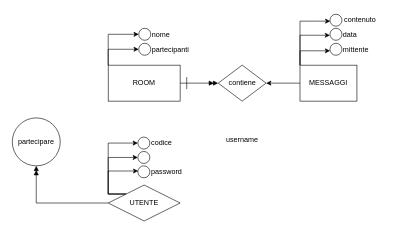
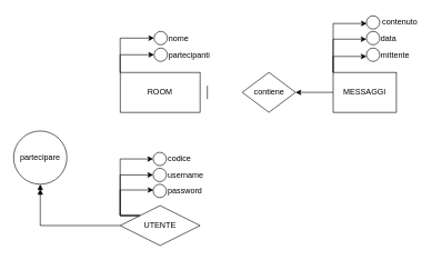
  <mxCell id="0" />
  <mxCell id="1" parent="0" />
  <mxCell id="2" style="edgeStyle=orthogonalEdgeStyle;rounded=0;orthogonalLoop=1;jettySize=auto;html=1;exitX=0;exitY=0;exitDx=0;exitDy=0;entryX=0.01;entryY=0.628;entryDx=0;entryDy=0;entryPerimeter=0;" edge="1" parent="1" source="6" target="23"><mxGeometry relative="1" as="geometry"><Array as="points"><mxPoint x="500" y="84" /></Array></mxGeometry></mxCell>
  <mxCell id="3" style="edgeStyle=orthogonalEdgeStyle;rounded=0;orthogonalLoop=1;jettySize=auto;html=1;exitX=0;exitY=0;exitDx=0;exitDy=0;entryX=0.001;entryY=0.581;entryDx=0;entryDy=0;entryPerimeter=0;" edge="1" parent="1" source="6" target="21"><mxGeometry relative="1" as="geometry"><Array as="points"><mxPoint x="500" y="58" /></Array></mxGeometry></mxCell>
  <mxCell id="4" style="edgeStyle=orthogonalEdgeStyle;rounded=0;orthogonalLoop=1;jettySize=auto;html=1;exitX=0;exitY=0;exitDx=0;exitDy=0;entryX=0.024;entryY=0.579;entryDx=0;entryDy=0;entryPerimeter=0;" edge="1" parent="1" source="6" target="19"><mxGeometry relative="1" as="geometry"><Array as="points"><mxPoint x="500" y="35" /></Array></mxGeometry></mxCell>
  <mxCell id="5" style="edgeStyle=orthogonalEdgeStyle;rounded=0;orthogonalLoop=1;jettySize=auto;html=1;exitX=0;exitY=0.5;exitDx=0;exitDy=0;entryX=1;entryY=0.5;entryDx=0;entryDy=0;endArrow=classic;endFill=1;" edge="1" parent="1" source="6" target="25"><mxGeometry relative="1" as="geometry" /></mxCell>
  <mxCell id="6" value="MESSAGGI" style="rounded=0;whiteSpace=wrap;html=1;" vertex="1" parent="1"><mxGeometry x="500" y="108" width="95" height="60" as="geometry" /></mxCell>
  <mxCell id="7" style="edgeStyle=orthogonalEdgeStyle;rounded=0;orthogonalLoop=1;jettySize=auto;html=1;exitX=0;exitY=0;exitDx=0;exitDy=0;entryX=0;entryY=0.5;entryDx=0;entryDy=0;" edge="1" parent="1" source="10" target="17"><mxGeometry relative="1" as="geometry" /></mxCell>
  <mxCell id="8" style="edgeStyle=orthogonalEdgeStyle;rounded=0;orthogonalLoop=1;jettySize=auto;html=1;exitX=0;exitY=0;exitDx=0;exitDy=0;entryX=0;entryY=0.5;entryDx=0;entryDy=0;" edge="1" parent="1" source="10" target="15"><mxGeometry relative="1" as="geometry" /></mxCell>
- <mxCell id="9" style="edgeStyle=orthogonalEdgeStyle;rounded=0;orthogonalLoop=1;jettySize=auto;html=1;exitX=1;exitY=0.5;exitDx=0;exitDy=0;entryX=0;entryY=0.5;entryDx=0;entryDy=0;endArrow=doubleBlock;endFill=1;" edge="1" parent="1" source="10" target="25"><mxGeometry relative="1" as="geometry" /></mxCell>
  <mxCell id="10" value="ROOM" style="rounded=0;whiteSpace=wrap;html=1;" vertex="1" parent="1"><mxGeometry x="180" y="108" width="120" height="60" as="geometry" /></mxCell>
  <mxCell id="11" style="edgeStyle=orthogonalEdgeStyle;rounded=0;orthogonalLoop=1;jettySize=auto;html=1;exitX=0;exitY=0;exitDx=0;exitDy=0;entryX=0;entryY=0.5;entryDx=0;entryDy=0;" edge="1" parent="1" source="14" target="27"><mxGeometry relative="1" as="geometry"><Array as="points"><mxPoint x="180" y="262" /></Array></mxGeometry></mxCell>
  <mxCell id="12" style="edgeStyle=orthogonalEdgeStyle;rounded=0;orthogonalLoop=1;jettySize=auto;html=1;exitX=0;exitY=0;exitDx=0;exitDy=0;entryX=0;entryY=0.5;entryDx=0;entryDy=0;" edge="1" parent="1" source="14" target="28"><mxGeometry relative="1" as="geometry"><Array as="points"><mxPoint x="180" y="238" /></Array></mxGeometry></mxCell>
  <mxCell id="13" style="edgeStyle=orthogonalEdgeStyle;rounded=0;orthogonalLoop=1;jettySize=auto;html=1;exitX=0;exitY=0.5;exitDx=0;exitDy=0;entryX=0.5;entryY=1;entryDx=0;entryDy=0;endArrow=doubleBlock;endFill=1;" edge="1" parent="1" source="14" target="34"><mxGeometry relative="1" as="geometry" /></mxCell>
  <mxCell id="14" value="UTENTE" style="rhombus;whiteSpace=wrap;html=1;" vertex="1" parent="1"><mxGeometry x="180" y="308" width="120" height="60" as="geometry" /></mxCell>
  <mxCell id="15" value="" style="ellipse;whiteSpace=wrap;html=1;aspect=fixed;" vertex="1" parent="1"><mxGeometry x="231" y="46.5" width="20" height="20" as="geometry" /></mxCell>
  <mxCell id="16" value="nome" style="text;html=1;align=left;verticalAlign=middle;whiteSpace=wrap;rounded=0;" vertex="1" parent="1"><mxGeometry x="251" y="44" width="60" height="25" as="geometry" /></mxCell>
  <mxCell id="17" value="" style="ellipse;whiteSpace=wrap;html=1;aspect=fixed;" vertex="1" parent="1"><mxGeometry x="231" y="71.5" width="20" height="20" as="geometry" /></mxCell>
  <mxCell id="18" value="partecipanti" style="text;html=1;align=left;verticalAlign=middle;whiteSpace=wrap;rounded=0;" vertex="1" parent="1"><mxGeometry x="251" y="69" width="70" height="25" as="geometry" /></mxCell>
  <mxCell id="19" value="" style="ellipse;whiteSpace=wrap;html=1;aspect=fixed;" vertex="1" parent="1"><mxGeometry x="550" y="23" width="20" height="20" as="geometry" /></mxCell>
  <mxCell id="20" value="contenuto" style="text;html=1;align=left;verticalAlign=middle;whiteSpace=wrap;rounded=0;" vertex="1" parent="1"><mxGeometry x="572" y="20.5" width="70" height="25" as="geometry" /></mxCell>
  <mxCell id="21" value="" style="ellipse;whiteSpace=wrap;html=1;aspect=fixed;" vertex="1" parent="1"><mxGeometry x="550" y="46.5" width="20" height="20" as="geometry" /></mxCell>
  <mxCell id="22" value="data" style="text;html=1;align=left;verticalAlign=middle;whiteSpace=wrap;rounded=0;" vertex="1" parent="1"><mxGeometry x="570" y="44" width="60" height="25" as="geometry" /></mxCell>
  <mxCell id="23" value="" style="ellipse;whiteSpace=wrap;html=1;aspect=fixed;" vertex="1" parent="1"><mxGeometry x="550" y="71.5" width="20" height="20" as="geometry" /></mxCell>
  <mxCell id="24" value="mittente" style="text;html=1;align=left;verticalAlign=middle;whiteSpace=wrap;rounded=0;" vertex="1" parent="1"><mxGeometry x="570" y="69" width="60" height="25" as="geometry" /></mxCell>
  <mxCell id="25" value="contiene" style="rhombus;whiteSpace=wrap;html=1;" vertex="1" parent="1"><mxGeometry x="363.5" y="108" width="80" height="60" as="geometry" /></mxCell>
  <mxCell id="26" value="" style="endArrow=none;html=1;rounded=0;" edge="1" parent="1"><mxGeometry width="50" height="50" relative="1" as="geometry"><mxPoint x="311" y="148" as="sourcePoint" /><mxPoint x="311" y="128" as="targetPoint" /></mxGeometry></mxCell>
  <mxCell id="27" value="" style="ellipse;whiteSpace=wrap;html=1;aspect=fixed;" vertex="1" parent="1"><mxGeometry x="229.5" y="252" width="20" height="20" as="geometry" /></mxCell>
  <mxCell id="28" value="" style="ellipse;whiteSpace=wrap;html=1;aspect=fixed;" vertex="1" parent="1"><mxGeometry x="229.5" y="228" width="20" height="20" as="geometry" /></mxCell>
  <mxCell id="29" value="" style="ellipse;whiteSpace=wrap;html=1;aspect=fixed;" vertex="1" parent="1"><mxGeometry x="229.5" y="276" width="20" height="20" as="geometry" /></mxCell>
  <mxCell id="30" value="codice" style="text;html=1;align=left;verticalAlign=middle;whiteSpace=wrap;rounded=0;" vertex="1" parent="1"><mxGeometry x="249.5" y="230.5" width="49" height="15" as="geometry" /></mxCell>
- <mxCell id="31" value="username" style="text;html=1;align=left;verticalAlign=middle;whiteSpace=wrap;rounded=0;" vertex="1" parent="1"><mxGeometry x="374.5" y="224.5" width="49" height="15" as="geometry" /></mxCell>
+ <mxCell id="31" value="username" style="text;html=1;align=left;verticalAlign=middle;whiteSpace=wrap;rounded=0;" vertex="1" parent="1"><mxGeometry x="249.5" y="254.5" width="49" height="15" as="geometry" /></mxCell>
  <mxCell id="32" value="password" style="text;html=1;align=left;verticalAlign=middle;whiteSpace=wrap;rounded=0;" vertex="1" parent="1"><mxGeometry x="249.5" y="278.5" width="49" height="15" as="geometry" /></mxCell>
  <mxCell id="33" style="edgeStyle=orthogonalEdgeStyle;rounded=0;orthogonalLoop=1;jettySize=auto;html=1;exitX=0;exitY=0;exitDx=0;exitDy=0;entryX=0.029;entryY=0.43;entryDx=0;entryDy=0;entryPerimeter=0;" edge="1" parent="1" source="14" target="29"><mxGeometry relative="1" as="geometry"><Array as="points"><mxPoint x="180" y="285" /></Array></mxGeometry></mxCell>
  <mxCell id="34" value="partecipare" style="ellipse;whiteSpace=wrap;html=1;" vertex="1" parent="1"><mxGeometry x="20" y="196" width="80" height="80" as="geometry" /></mxCell>
